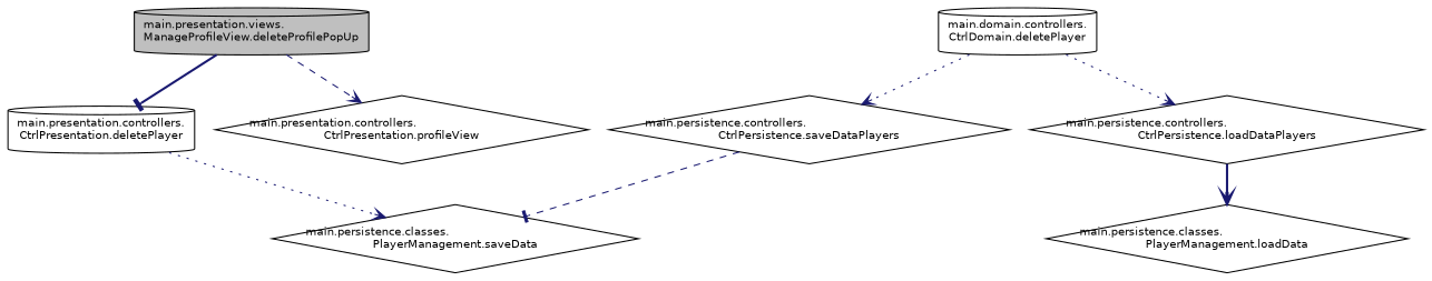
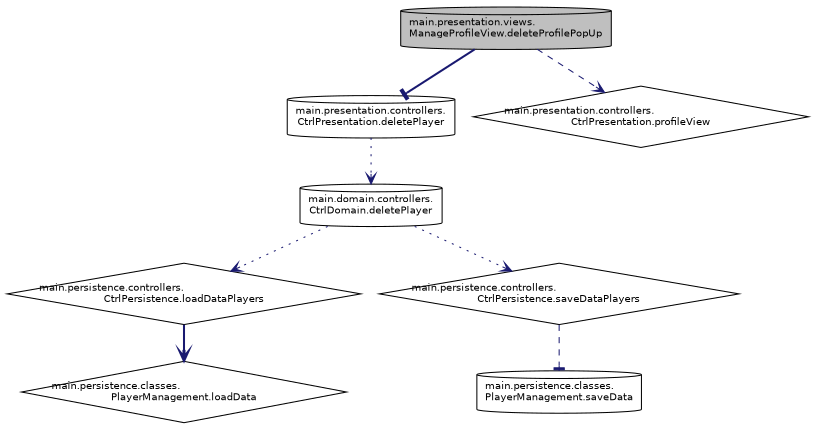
  digraph {
    rankdir=TB
    node [color=black fillcolor=white fontname=Helvetica fontsize=10 shape=cylinder style=filled]
    edge [arrowhead=vee color=midnightblue fontname=Helvetica fontsize=10 labelfontname=Helvetica labelfontsize=10 style=dotted]
    n1 [fillcolor=grey75 fontcolor=black height=0.2 label="main.presentation.views.\lManageProfileView.deleteProfilePopUp" width=0.4]
    n2 [height=0.2 label="main.presentation.controllers.\lCtrlPresentation.deletePlayer" width=0.4]
    n3 [height=0.2 label="main.presentation.controllers.\lCtrlPresentation.profileView" shape=diamond width=0.4]
    n4 [height=0.2 label="main.domain.controllers.\lCtrlDomain.deletePlayer" width=0.4]
    n5 [height=0.2 label="main.persistence.controllers.\lCtrlPersistence.loadDataPlayers" shape=diamond width=0.4]
    n6 [height=0.2 label="main.persistence.controllers.\lCtrlPersistence.saveDataPlayers" shape=diamond width=0.4]
    n7 [height=0.2 label="main.persistence.classes.\lPlayerManagement.loadData" shape=diamond width=0.4]
-   n8 [height=0.2 label="main.persistence.classes.\lPlayerManagement.saveData" shape=diamond width=0.4]
+   n8 [height=0.2 label="main.persistence.classes.\lPlayerManagement.saveData" width=0.4]
    n1 -> n2 [arrowhead=tee style=bold]
    n1 -> n3 [style=dashed]
-   n2 -> n8
+   n2 -> n4
    n4 -> n5
    n4 -> n6
    n5 -> n7 [style=bold]
    n6 -> n8 [arrowhead=tee style=dashed]
  }
